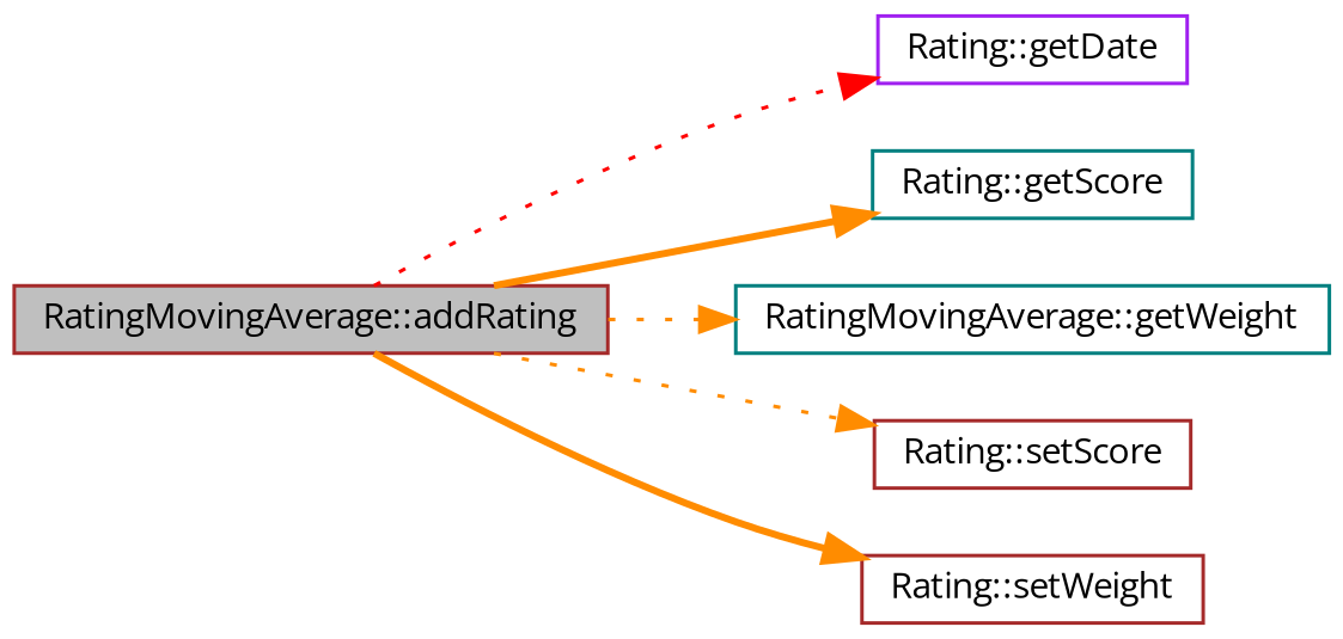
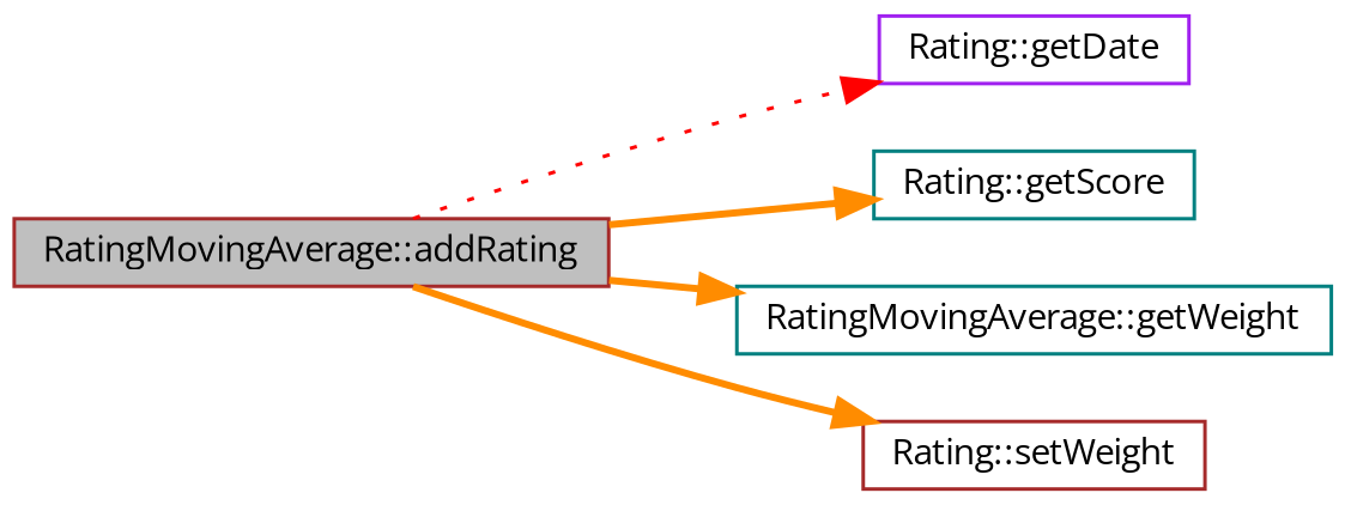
  digraph {
    fontname="Open Sans"
    rankdir=LR
    node [color=brown fillcolor=white fontname="Open Sans" fontsize=10 shape=record style=filled]
    edge [color=darkorange fontname="Open Sans" fontsize=10 labelfontname=Helvetica labelfontsize=10 style=dotted]
    n1 [fillcolor=grey75 fontcolor=black height=0.2 label="RatingMovingAverage::addRating" width=0.4]
    n2 [color=purple height=0.2 label="Rating::getDate" width=0.4]
    n3 [color=teal height=0.2 label="Rating::getScore" width=0.4]
    n4 [color=teal height=0.2 label="RatingMovingAverage::getWeight" width=0.4]
-   n5 [height=0.2 label="Rating::setScore" width=0.4]
    n6 [height=0.2 label="Rating::setWeight" width=0.4]
    n1 -> n2 [color=red]
    n1 -> n3 [style=bold]
-   n1 -> n4
-   n1 -> n5
+   n1 -> n4 [style=bold]
    n1 -> n6 [style=bold]
  }
